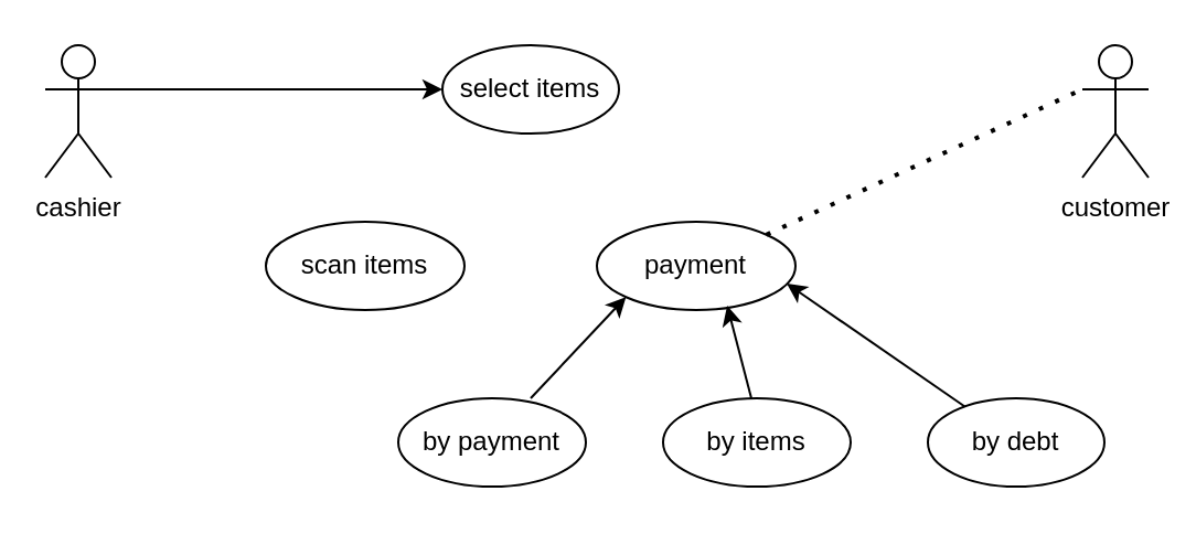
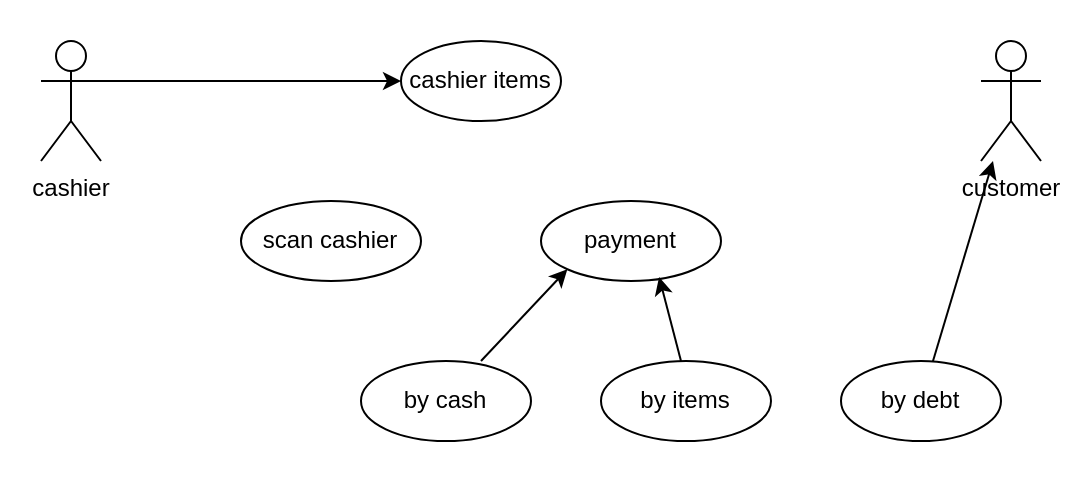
  <mxCell id="0" />
  <mxCell id="1" parent="0" />
  <mxCell id="2" value="cashier" style="shape=umlActor;verticalLabelPosition=bottom;verticalAlign=top;html=1;outlineConnect=0;" vertex="1" parent="1"><mxGeometry x="20" y="20" width="30" height="60" as="geometry" /></mxCell>
  <mxCell id="3" value="customer" style="shape=umlActor;verticalLabelPosition=bottom;verticalAlign=top;html=1;outlineConnect=0;" vertex="1" parent="1"><mxGeometry x="490" y="20" width="30" height="60" as="geometry" /></mxCell>
- <mxCell id="4" value="select items" style="ellipse;whiteSpace=wrap;html=1;" vertex="1" parent="1"><mxGeometry x="200" y="20" width="80" height="40" as="geometry" /></mxCell>
+ <mxCell id="4" value="cashier items" style="ellipse;whiteSpace=wrap;html=1;" vertex="1" parent="1"><mxGeometry x="200" y="20" width="80" height="40" as="geometry" /></mxCell>
  <mxCell id="5" value="" style="endArrow=classic;html=1;rounded=0;exitX=1;exitY=0.333;exitDx=0;exitDy=0;exitPerimeter=0;" edge="1" parent="1" source="2"><mxGeometry width="50" height="50" relative="1" as="geometry"><mxPoint x="240" y="90" as="sourcePoint" /><mxPoint x="200" y="40" as="targetPoint" /></mxGeometry></mxCell>
- <mxCell id="6" value="scan items" style="ellipse;whiteSpace=wrap;html=1;" vertex="1" parent="1"><mxGeometry x="120" y="100" width="90" height="40" as="geometry" /></mxCell>
+ <mxCell id="6" value="scan cashier" style="ellipse;whiteSpace=wrap;html=1;" vertex="1" parent="1"><mxGeometry x="120" y="100" width="90" height="40" as="geometry" /></mxCell>
  <mxCell id="7" value="payment" style="ellipse;whiteSpace=wrap;html=1;" vertex="1" parent="1"><mxGeometry x="270" y="100" width="90" height="40" as="geometry" /></mxCell>
  <mxCell id="8" value="by debt" style="ellipse;whiteSpace=wrap;html=1;" vertex="1" parent="1"><mxGeometry x="420" y="180" width="80" height="40" as="geometry" /></mxCell>
  <mxCell id="9" value="by items" style="ellipse;whiteSpace=wrap;html=1;" vertex="1" parent="1"><mxGeometry x="300" y="180" width="85" height="40" as="geometry" /></mxCell>
- <mxCell id="10" value="by payment" style="ellipse;whiteSpace=wrap;html=1;" vertex="1" parent="1"><mxGeometry x="180" y="180" width="85" height="40" as="geometry" /></mxCell>
+ <mxCell id="10" value="by cash" style="ellipse;whiteSpace=wrap;html=1;" vertex="1" parent="1"><mxGeometry x="180" y="180" width="85" height="40" as="geometry" /></mxCell>
  <mxCell id="11" value="" style="endArrow=classic;html=1;rounded=0;entryX=0;entryY=1;entryDx=0;entryDy=0;" edge="1" parent="1" target="7"><mxGeometry width="50" height="50" relative="1" as="geometry"><mxPoint x="240" y="180" as="sourcePoint" /><mxPoint x="290" y="130" as="targetPoint" /></mxGeometry></mxCell>
  <mxCell id="12" value="" style="endArrow=classic;html=1;rounded=0;entryX=0.656;entryY=0.95;entryDx=0;entryDy=0;entryPerimeter=0;" edge="1" parent="1" target="7"><mxGeometry width="50" height="50" relative="1" as="geometry"><mxPoint x="340" y="180" as="sourcePoint" /><mxPoint x="300" y="40" as="targetPoint" /></mxGeometry></mxCell>
- <mxCell id="13" value="" style="endArrow=classic;html=1;rounded=0;entryX=0.956;entryY=0.7;entryDx=0;entryDy=0;entryPerimeter=0;" edge="1" parent="1" source="8" target="7"><mxGeometry width="50" height="50" relative="1" as="geometry"><mxPoint x="240" y="90" as="sourcePoint" /><mxPoint x="290" y="40" as="targetPoint" /></mxGeometry></mxCell>
- <mxCell id="14" value="" style="endArrow=none;dashed=1;html=1;dashPattern=1 3;strokeWidth=2;rounded=0;exitX=1;exitY=0;exitDx=0;exitDy=0;entryX=0;entryY=0.333;entryDx=0;entryDy=0;entryPerimeter=0;" edge="1" parent="1" source="7" target="3"><mxGeometry width="50" height="50" relative="1" as="geometry"><mxPoint x="240" y="90" as="sourcePoint" /><mxPoint x="290" y="40" as="targetPoint" /></mxGeometry></mxCell>
+ <mxCell id="13" value="" style="endArrow=classic;html=1;rounded=0;" edge="1" parent="1" source="8" target="3"><mxGeometry width="50" height="50" relative="1" as="geometry"><mxPoint x="240" y="90" as="sourcePoint" /><mxPoint x="290" y="40" as="targetPoint" /></mxGeometry></mxCell>
